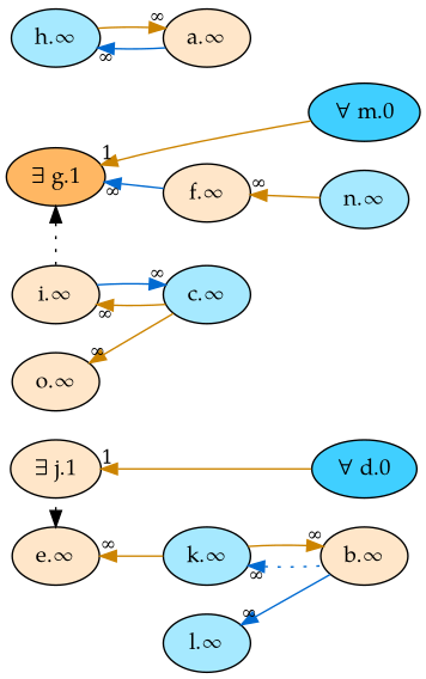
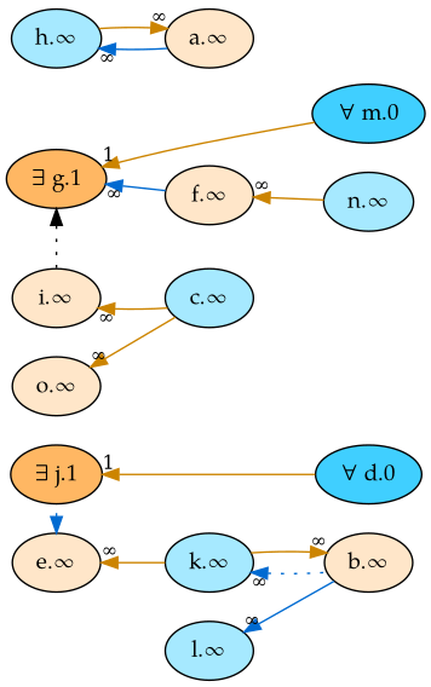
  digraph {
    rankdir=LR
    node [fillcolor="#ffe6c9" fontname=Palatino fontsize=14 style=filled]
    edge [color="#cc8400" dir=back fontsize=12 labeldistance=1.5 style=solid taillabel="∞"]
    n1 [fillcolor="#40cfff" label="∀ d.0"]
    n2 [fillcolor="#40cfff" label="∀ m.0"]
    n3 [fillcolor="#ffb763" label="∃ g.1"]
-   n4 [label="∃ j.1"]
+   n4 [fillcolor="#ffb763" label="∃ j.1"]
    n5 [label="i.∞"]
    n6 [label="f.∞"]
    n7 [fillcolor="#a6e9ff" label="h.∞"]
    n8 [label="a.∞"]
    n9 [fillcolor="#a6e9ff" label="k.∞"]
    n10 [label="b.∞"]
    n11 [fillcolor="#a6e9ff" label="l.∞"]
    n12 [fillcolor="#a6e9ff" label="c.∞"]
    n13 [fillcolor="#a6e9ff" label="n.∞"]
    n14 [label="o.∞"]
    n15 [label="e.∞"]
    subgraph sub_1 {
      rank=max
      n1
      n2
    }
    subgraph sub_2 {
      rank=min
      n3
      n4
    }
    n3 -> n2 [taillabel=1]
    n3 -> n5 [color=black constraint=false style=dotted taillabel=""]
    n3 -> n6 [color="#006ad1"]
    n4 -> n1 [taillabel=1]
    n5 -> n12
    n6 -> n13
    n7 -> n8 [color="#006ad1"]
    n8 -> n7
    n9 -> n10 [color="#006ad1" style=dotted]
    n10 -> n9
    n11 -> n10 [color="#006ad1"]
-   n12 -> n5 [color="#006ad1"]
    n14 -> n12
-   n15 -> n4 [color=black constraint=false style=dotted taillabel=""]
+   n15 -> n4 [color="#006ad1" constraint=false style=dotted taillabel=""]
    n15 -> n9
  }
